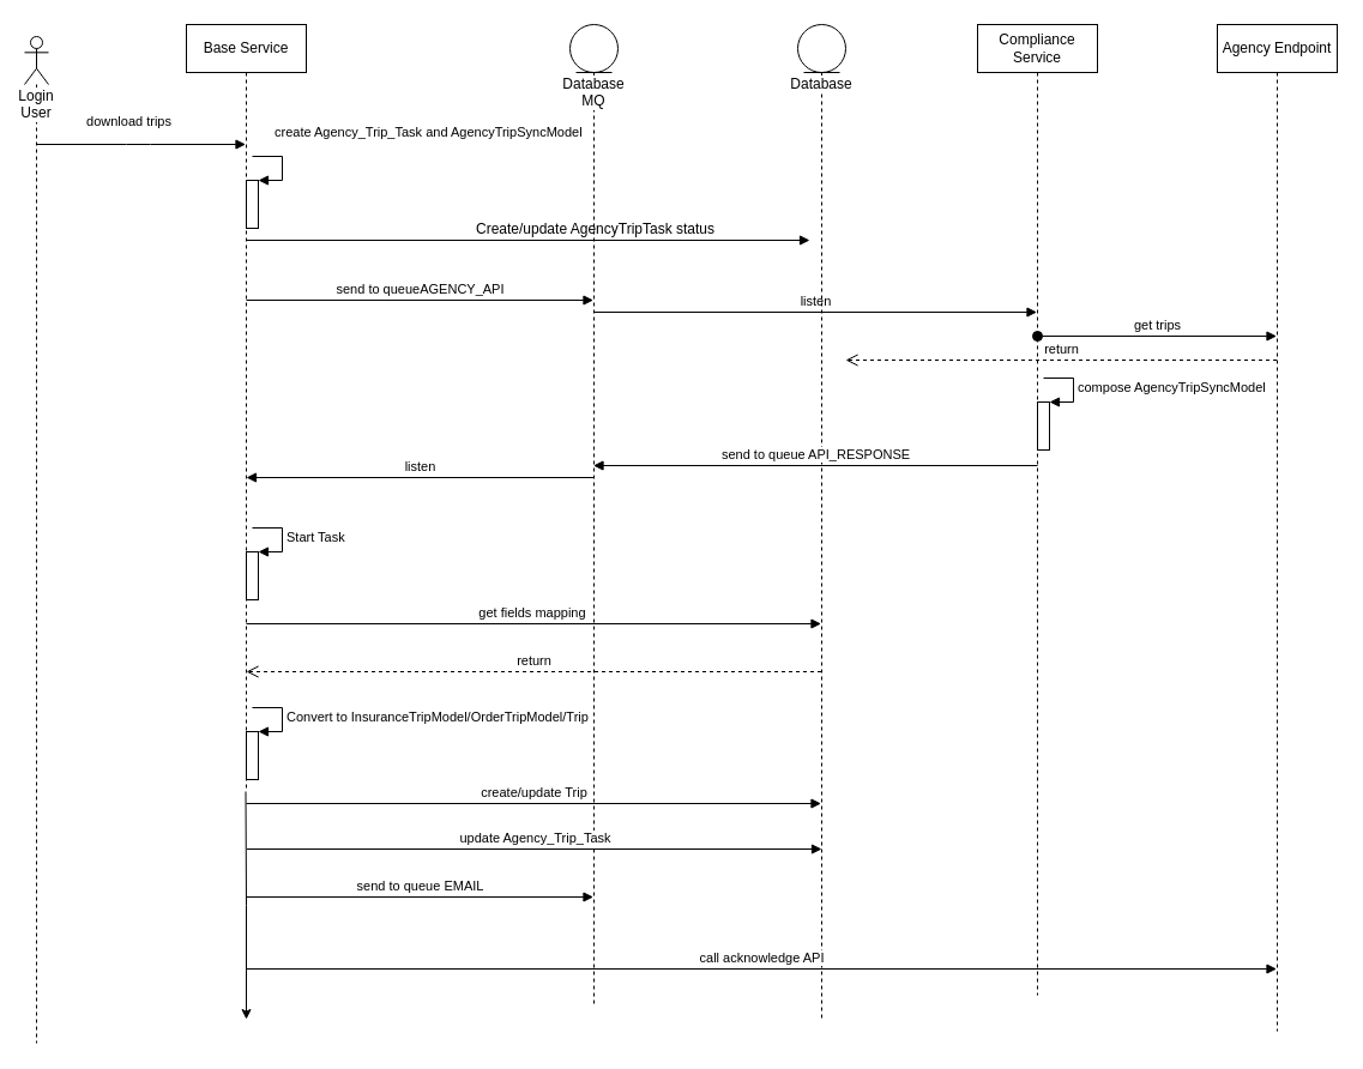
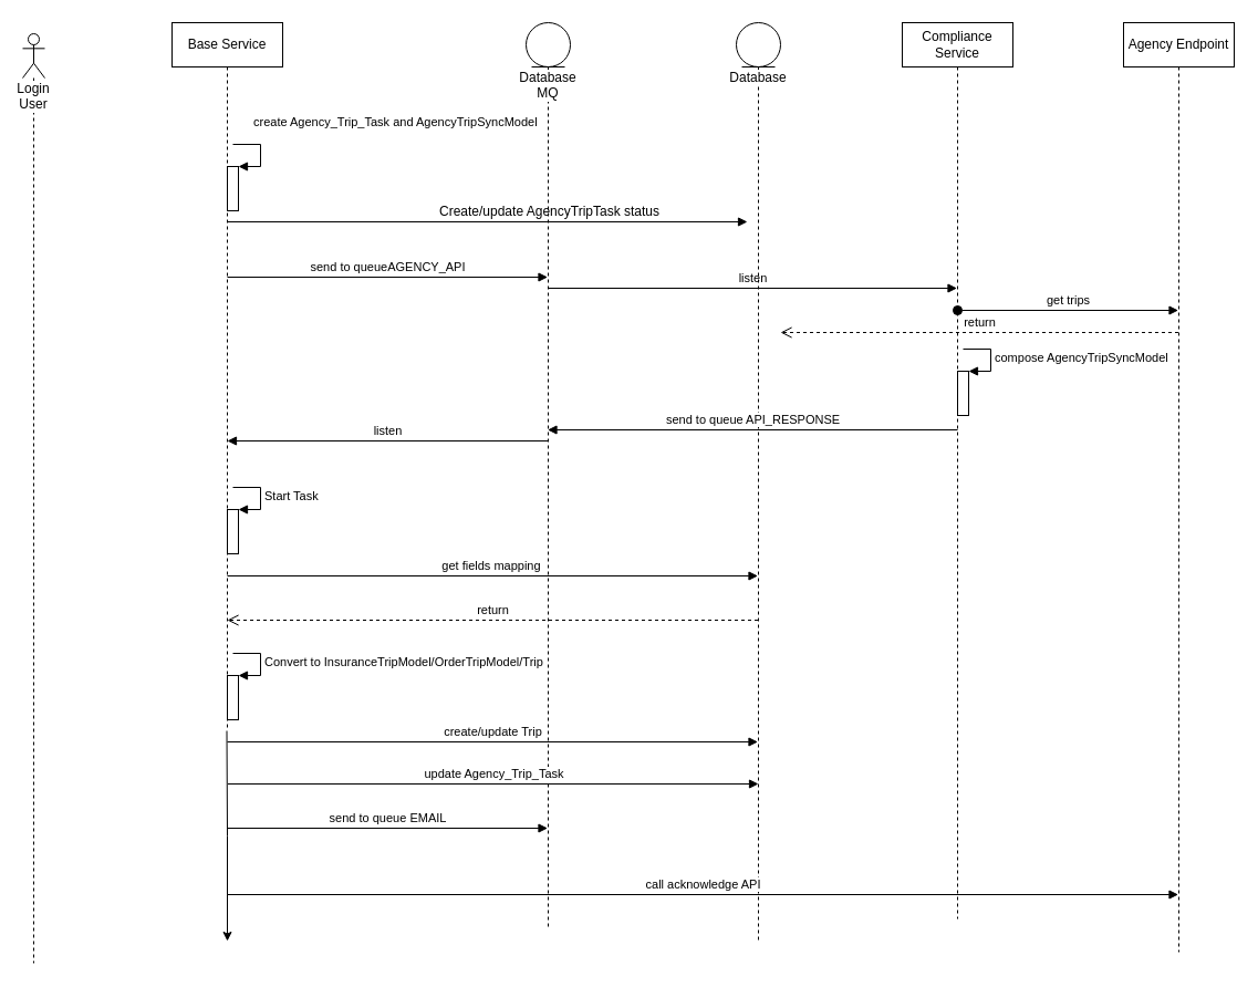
  <mxCell id="0" />
  <mxCell id="1" parent="0" />
  <mxCell id="2" style="edgeStyle=orthogonalEdgeStyle;rounded=0;orthogonalLoop=1;jettySize=auto;html=1;" edge="1" parent="1" source="3"><mxGeometry relative="1" as="geometry"><mxPoint x="205" y="850" as="targetPoint" /></mxGeometry></mxCell>
  <mxCell id="3" value="Base Service" style="shape=umlLifeline;perimeter=lifelinePerimeter;whiteSpace=wrap;html=1;container=1;collapsible=0;recursiveResize=0;outlineConnect=0;" vertex="1" parent="1"><mxGeometry x="155" y="20" width="100" height="640" as="geometry" /></mxCell>
  <mxCell id="4" value="" style="html=1;points=[];perimeter=orthogonalPerimeter;" vertex="1" parent="3"><mxGeometry x="50" y="130" width="10" height="40" as="geometry" /></mxCell>
  <mxCell id="5" value="create Agency_Trip_Task and AgencyTripSyncModel" style="edgeStyle=orthogonalEdgeStyle;html=1;align=left;spacingLeft=2;endArrow=block;rounded=0;entryX=1;entryY=0;" edge="1" target="4" parent="3"><mxGeometry x="-0.538" y="20" relative="1" as="geometry"><mxPoint x="55" y="110" as="sourcePoint" /><Array as="points"><mxPoint x="80" y="110" /></Array><mxPoint as="offset" /></mxGeometry></mxCell>
  <mxCell id="6" value="send to queueAGENCY_API" style="html=1;verticalAlign=bottom;endArrow=block;" edge="1" parent="3"><mxGeometry width="80" relative="1" as="geometry"><mxPoint x="50" y="230" as="sourcePoint" /><mxPoint x="339.5" y="230" as="targetPoint" /></mxGeometry></mxCell>
  <mxCell id="7" value="" style="html=1;points=[];perimeter=orthogonalPerimeter;" vertex="1" parent="3"><mxGeometry x="50" y="440" width="10" height="40" as="geometry" /></mxCell>
  <mxCell id="8" value="Start Task" style="edgeStyle=orthogonalEdgeStyle;html=1;align=left;spacingLeft=2;endArrow=block;rounded=0;entryX=1;entryY=0;" edge="1" target="7" parent="3"><mxGeometry relative="1" as="geometry"><mxPoint x="55" y="420" as="sourcePoint" /><Array as="points"><mxPoint x="80" y="420" /></Array></mxGeometry></mxCell>
  <mxCell id="9" value="get fields mapping&amp;nbsp;" style="html=1;verticalAlign=bottom;endArrow=block;" edge="1" parent="3"><mxGeometry width="80" relative="1" as="geometry"><mxPoint x="50" y="500" as="sourcePoint" /><mxPoint x="529.5" y="500" as="targetPoint" /></mxGeometry></mxCell>
  <mxCell id="10" value="return" style="html=1;verticalAlign=bottom;endArrow=open;dashed=1;endSize=8;" edge="1" parent="3"><mxGeometry relative="1" as="geometry"><mxPoint x="529.5" y="540" as="sourcePoint" /><mxPoint x="50" y="540" as="targetPoint" /></mxGeometry></mxCell>
  <mxCell id="11" value="" style="html=1;points=[];perimeter=orthogonalPerimeter;" vertex="1" parent="3"><mxGeometry x="50" y="590" width="10" height="40" as="geometry" /></mxCell>
  <mxCell id="12" value="Convert to InsuranceTripModel/OrderTripModel/Trip" style="edgeStyle=orthogonalEdgeStyle;html=1;align=left;spacingLeft=2;endArrow=block;rounded=0;entryX=1;entryY=0;" edge="1" target="11" parent="3"><mxGeometry relative="1" as="geometry"><mxPoint x="55" y="570" as="sourcePoint" /><Array as="points"><mxPoint x="80" y="570" /></Array></mxGeometry></mxCell>
  <mxCell id="13" value="create/update Trip" style="html=1;verticalAlign=bottom;endArrow=block;" edge="1" parent="3"><mxGeometry width="80" relative="1" as="geometry"><mxPoint x="50" y="650" as="sourcePoint" /><mxPoint x="529.5" y="650" as="targetPoint" /></mxGeometry></mxCell>
  <mxCell id="14" value="dispatch" style="html=1;verticalAlign=bottom;endArrow=block;" edge="1" parent="3"><mxGeometry width="80" relative="1" as="geometry"><mxPoint x="50" y="180" as="sourcePoint" /><mxPoint x="520" y="180" as="targetPoint" /></mxGeometry></mxCell>
  <mxCell id="15" value="Create/update AgencyTripTask status" style="text;html=1;resizable=0;points=[];align=center;verticalAlign=middle;labelBackgroundColor=#ffffff;" vertex="1" connectable="0" parent="14"><mxGeometry x="0.494" y="1" relative="1" as="geometry"><mxPoint x="-61" y="-9" as="offset" /></mxGeometry></mxCell>
  <mxCell id="16" value="Login User" style="shape=umlLifeline;participant=umlActor;perimeter=lifelinePerimeter;whiteSpace=wrap;html=1;container=1;collapsible=0;recursiveResize=0;verticalAlign=top;spacingTop=36;labelBackgroundColor=#ffffff;outlineConnect=0;" vertex="1" parent="1"><mxGeometry x="20" y="30" width="20" height="840" as="geometry" /></mxCell>
  <mxCell id="17" value="Compliance Service" style="shape=umlLifeline;perimeter=lifelinePerimeter;whiteSpace=wrap;html=1;container=1;collapsible=0;recursiveResize=0;outlineConnect=0;" vertex="1" parent="1"><mxGeometry x="815" y="20" width="100" height="810" as="geometry" /></mxCell>
  <mxCell id="18" value="get trips" style="html=1;verticalAlign=bottom;startArrow=oval;startFill=1;endArrow=block;startSize=8;" edge="1" parent="17"><mxGeometry width="60" relative="1" as="geometry"><mxPoint x="50" y="260" as="sourcePoint" /><mxPoint x="249.5" y="260" as="targetPoint" /></mxGeometry></mxCell>
  <mxCell id="19" value="" style="html=1;points=[];perimeter=orthogonalPerimeter;" vertex="1" parent="17"><mxGeometry x="50" y="315" width="10" height="40" as="geometry" /></mxCell>
  <mxCell id="20" value="compose AgencyTripSyncModel" style="edgeStyle=orthogonalEdgeStyle;html=1;align=left;spacingLeft=2;endArrow=block;rounded=0;entryX=1;entryY=0;" edge="1" target="19" parent="17"><mxGeometry relative="1" as="geometry"><mxPoint x="55" y="295" as="sourcePoint" /><Array as="points"><mxPoint x="80" y="295" /></Array></mxGeometry></mxCell>
  <mxCell id="21" value="&lt;span&gt;Database MQ&lt;/span&gt;" style="shape=umlLifeline;participant=umlEntity;perimeter=lifelinePerimeter;whiteSpace=wrap;html=1;container=1;collapsible=0;recursiveResize=0;verticalAlign=top;spacingTop=36;labelBackgroundColor=#ffffff;outlineConnect=0;" vertex="1" parent="1"><mxGeometry x="475" y="20" width="40" height="820" as="geometry" /></mxCell>
  <mxCell id="22" value="listen" style="html=1;verticalAlign=bottom;endArrow=block;" edge="1" parent="21"><mxGeometry width="80" relative="1" as="geometry"><mxPoint x="20" y="240" as="sourcePoint" /><mxPoint x="389.5" y="240" as="targetPoint" /></mxGeometry></mxCell>
- <mxCell id="23" value="download trips" style="html=1;verticalAlign=bottom;endArrow=block;" edge="1" parent="1" source="16" target="3"><mxGeometry x="-0.119" y="10" width="80" relative="1" as="geometry"><mxPoint x="45" y="120" as="sourcePoint" /><mxPoint x="125" y="120" as="targetPoint" /><Array as="points"><mxPoint x="115" y="120" /></Array><mxPoint as="offset" /></mxGeometry></mxCell>
  <mxCell id="24" value="Agency Endpoint" style="shape=umlLifeline;perimeter=lifelinePerimeter;whiteSpace=wrap;html=1;container=1;collapsible=0;recursiveResize=0;outlineConnect=0;" vertex="1" parent="1"><mxGeometry x="1015" y="20" width="100" height="840" as="geometry" /></mxCell>
  <mxCell id="25" value="return" style="html=1;verticalAlign=bottom;endArrow=open;dashed=1;endSize=8;" edge="1" parent="1"><mxGeometry relative="1" as="geometry"><mxPoint x="1064.5" y="300" as="sourcePoint" /><mxPoint x="705" y="300" as="targetPoint" /></mxGeometry></mxCell>
  <mxCell id="26" value="listen" style="html=1;verticalAlign=bottom;endArrow=block;" edge="1" parent="1"><mxGeometry width="80" relative="1" as="geometry"><mxPoint x="494.5" y="398" as="sourcePoint" /><mxPoint x="205" y="398" as="targetPoint" /></mxGeometry></mxCell>
  <mxCell id="27" value="Database" style="shape=umlLifeline;participant=umlEntity;perimeter=lifelinePerimeter;whiteSpace=wrap;html=1;container=1;collapsible=0;recursiveResize=0;verticalAlign=top;spacingTop=36;labelBackgroundColor=#ffffff;outlineConnect=0;" vertex="1" parent="1"><mxGeometry x="665" y="20" width="40" height="830" as="geometry" /></mxCell>
  <mxCell id="28" value="send to queue API_RESPONSE" style="html=1;verticalAlign=bottom;endArrow=block;" edge="1" parent="1"><mxGeometry width="80" relative="1" as="geometry"><mxPoint x="865" y="388" as="sourcePoint" /><mxPoint x="494.5" y="388" as="targetPoint" /></mxGeometry></mxCell>
  <mxCell id="29" value="update Agency_Trip_Task" style="html=1;verticalAlign=bottom;endArrow=block;" edge="1" parent="1"><mxGeometry width="80" relative="1" as="geometry"><mxPoint x="205.5" y="708" as="sourcePoint" /><mxPoint x="685" y="708" as="targetPoint" /></mxGeometry></mxCell>
  <mxCell id="30" value="send to queue EMAIL" style="html=1;verticalAlign=bottom;endArrow=block;" edge="1" parent="1"><mxGeometry width="80" relative="1" as="geometry"><mxPoint x="205" y="748" as="sourcePoint" /><mxPoint x="494.5" y="748" as="targetPoint" /></mxGeometry></mxCell>
  <mxCell id="31" value="call acknowledge API" style="html=1;verticalAlign=bottom;endArrow=block;" edge="1" parent="1"><mxGeometry width="80" relative="1" as="geometry"><mxPoint x="205" y="808" as="sourcePoint" /><mxPoint x="1064.5" y="808" as="targetPoint" /></mxGeometry></mxCell>
